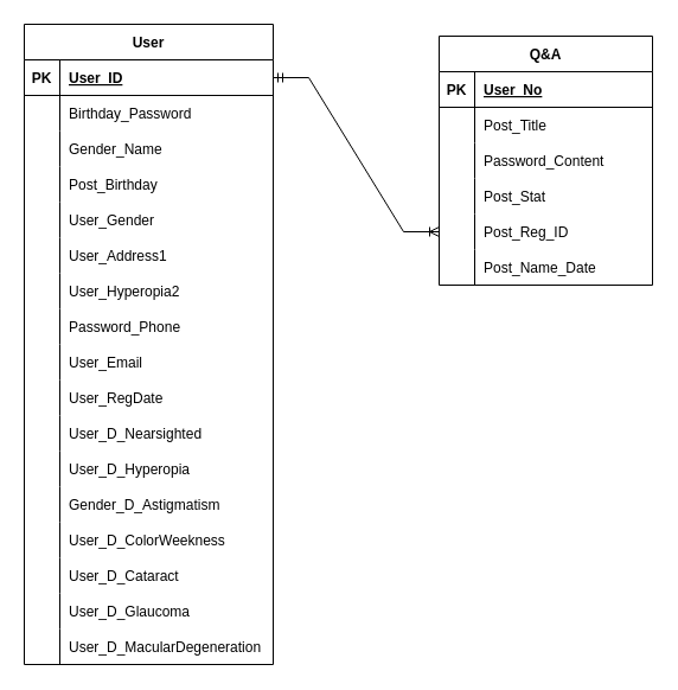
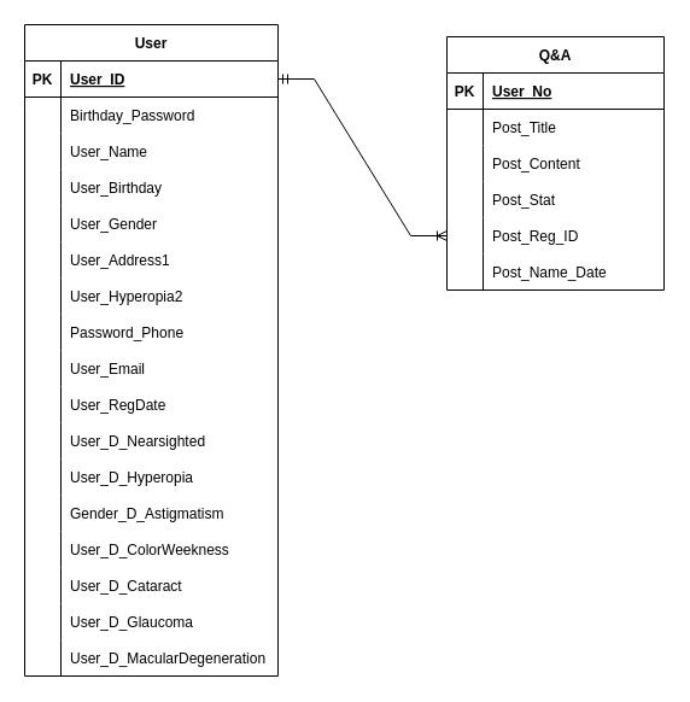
  <mxCell id="0" />
  <mxCell id="1" parent="0" />
  <mxCell id="2" value="User" style="shape=table;startSize=30;container=1;collapsible=1;childLayout=tableLayout;fixedRows=1;rowLines=0;fontStyle=1;align=center;resizeLast=1;" vertex="1" parent="1"><mxGeometry x="20" y="20" width="210" height="540" as="geometry"><mxRectangle x="40" y="-1140" width="70" height="30" as="alternateBounds" /></mxGeometry></mxCell>
  <mxCell id="3" value="" style="shape=tableRow;horizontal=0;startSize=0;swimlaneHead=0;swimlaneBody=0;fillColor=none;collapsible=0;dropTarget=0;points=[[0,0.5],[1,0.5]];portConstraint=eastwest;top=0;left=0;right=0;bottom=1;" vertex="1" parent="2"><mxGeometry y="30" width="210" height="30" as="geometry" /></mxCell>
  <mxCell id="4" value="PK" style="shape=partialRectangle;connectable=0;fillColor=none;top=0;left=0;bottom=0;right=0;fontStyle=1;overflow=hidden;" vertex="1" parent="3"><mxGeometry width="30" height="30" as="geometry"><mxRectangle width="30" height="30" as="alternateBounds" /></mxGeometry></mxCell>
  <mxCell id="5" value="User_ID" style="shape=partialRectangle;connectable=0;fillColor=none;top=0;left=0;bottom=0;right=0;align=left;spacingLeft=6;fontStyle=5;overflow=hidden;" vertex="1" parent="3"><mxGeometry x="30" width="180" height="30" as="geometry"><mxRectangle width="180" height="30" as="alternateBounds" /></mxGeometry></mxCell>
  <mxCell id="6" value="" style="shape=tableRow;horizontal=0;startSize=0;swimlaneHead=0;swimlaneBody=0;fillColor=none;collapsible=0;dropTarget=0;points=[[0,0.5],[1,0.5]];portConstraint=eastwest;top=0;left=0;right=0;bottom=0;" vertex="1" parent="2"><mxGeometry y="60" width="210" height="30" as="geometry" /></mxCell>
  <mxCell id="7" value="" style="shape=partialRectangle;connectable=0;fillColor=none;top=0;left=0;bottom=0;right=0;editable=1;overflow=hidden;" vertex="1" parent="6"><mxGeometry width="30" height="30" as="geometry"><mxRectangle width="30" height="30" as="alternateBounds" /></mxGeometry></mxCell>
  <mxCell id="8" value="Birthday_Password" style="shape=partialRectangle;connectable=0;fillColor=none;top=0;left=0;bottom=0;right=0;align=left;spacingLeft=6;overflow=hidden;" vertex="1" parent="6"><mxGeometry x="30" width="180" height="30" as="geometry"><mxRectangle width="180" height="30" as="alternateBounds" /></mxGeometry></mxCell>
  <mxCell id="9" value="" style="shape=tableRow;horizontal=0;startSize=0;swimlaneHead=0;swimlaneBody=0;fillColor=none;collapsible=0;dropTarget=0;points=[[0,0.5],[1,0.5]];portConstraint=eastwest;top=0;left=0;right=0;bottom=0;" vertex="1" parent="2"><mxGeometry y="90" width="210" height="30" as="geometry" /></mxCell>
  <mxCell id="10" value="" style="shape=partialRectangle;connectable=0;fillColor=none;top=0;left=0;bottom=0;right=0;editable=1;overflow=hidden;" vertex="1" parent="9"><mxGeometry width="30" height="30" as="geometry"><mxRectangle width="30" height="30" as="alternateBounds" /></mxGeometry></mxCell>
- <mxCell id="11" value="Gender_Name" style="shape=partialRectangle;connectable=0;fillColor=none;top=0;left=0;bottom=0;right=0;align=left;spacingLeft=6;overflow=hidden;" vertex="1" parent="9"><mxGeometry x="30" width="180" height="30" as="geometry"><mxRectangle width="180" height="30" as="alternateBounds" /></mxGeometry></mxCell>
+ <mxCell id="11" value="User_Name" style="shape=partialRectangle;connectable=0;fillColor=none;top=0;left=0;bottom=0;right=0;align=left;spacingLeft=6;overflow=hidden;" vertex="1" parent="9"><mxGeometry x="30" width="180" height="30" as="geometry"><mxRectangle width="180" height="30" as="alternateBounds" /></mxGeometry></mxCell>
  <mxCell id="12" value="" style="shape=tableRow;horizontal=0;startSize=0;swimlaneHead=0;swimlaneBody=0;fillColor=none;collapsible=0;dropTarget=0;points=[[0,0.5],[1,0.5]];portConstraint=eastwest;top=0;left=0;right=0;bottom=0;" vertex="1" parent="2"><mxGeometry y="120" width="210" height="30" as="geometry" /></mxCell>
  <mxCell id="13" value="" style="shape=partialRectangle;connectable=0;fillColor=none;top=0;left=0;bottom=0;right=0;editable=1;overflow=hidden;" vertex="1" parent="12"><mxGeometry width="30" height="30" as="geometry"><mxRectangle width="30" height="30" as="alternateBounds" /></mxGeometry></mxCell>
- <mxCell id="14" value="Post_Birthday" style="shape=partialRectangle;connectable=0;fillColor=none;top=0;left=0;bottom=0;right=0;align=left;spacingLeft=6;overflow=hidden;" vertex="1" parent="12"><mxGeometry x="30" width="180" height="30" as="geometry"><mxRectangle width="180" height="30" as="alternateBounds" /></mxGeometry></mxCell>
+ <mxCell id="14" value="User_Birthday" style="shape=partialRectangle;connectable=0;fillColor=none;top=0;left=0;bottom=0;right=0;align=left;spacingLeft=6;overflow=hidden;" vertex="1" parent="12"><mxGeometry x="30" width="180" height="30" as="geometry"><mxRectangle width="180" height="30" as="alternateBounds" /></mxGeometry></mxCell>
  <mxCell id="15" value="" style="shape=tableRow;horizontal=0;startSize=0;swimlaneHead=0;swimlaneBody=0;fillColor=none;collapsible=0;dropTarget=0;points=[[0,0.5],[1,0.5]];portConstraint=eastwest;top=0;left=0;right=0;bottom=0;" vertex="1" parent="2"><mxGeometry y="150" width="210" height="30" as="geometry" /></mxCell>
  <mxCell id="16" value="" style="shape=partialRectangle;connectable=0;fillColor=none;top=0;left=0;bottom=0;right=0;editable=1;overflow=hidden;" vertex="1" parent="15"><mxGeometry width="30" height="30" as="geometry"><mxRectangle width="30" height="30" as="alternateBounds" /></mxGeometry></mxCell>
  <mxCell id="17" value="User_Gender" style="shape=partialRectangle;connectable=0;fillColor=none;top=0;left=0;bottom=0;right=0;align=left;spacingLeft=6;overflow=hidden;" vertex="1" parent="15"><mxGeometry x="30" width="180" height="30" as="geometry"><mxRectangle width="180" height="30" as="alternateBounds" /></mxGeometry></mxCell>
  <mxCell id="18" value="" style="shape=tableRow;horizontal=0;startSize=0;swimlaneHead=0;swimlaneBody=0;fillColor=none;collapsible=0;dropTarget=0;points=[[0,0.5],[1,0.5]];portConstraint=eastwest;top=0;left=0;right=0;bottom=0;" vertex="1" parent="2"><mxGeometry y="180" width="210" height="30" as="geometry" /></mxCell>
  <mxCell id="19" value="" style="shape=partialRectangle;connectable=0;fillColor=none;top=0;left=0;bottom=0;right=0;editable=1;overflow=hidden;" vertex="1" parent="18"><mxGeometry width="30" height="30" as="geometry"><mxRectangle width="30" height="30" as="alternateBounds" /></mxGeometry></mxCell>
  <mxCell id="20" value="User_Address1" style="shape=partialRectangle;connectable=0;fillColor=none;top=0;left=0;bottom=0;right=0;align=left;spacingLeft=6;overflow=hidden;" vertex="1" parent="18"><mxGeometry x="30" width="180" height="30" as="geometry"><mxRectangle width="180" height="30" as="alternateBounds" /></mxGeometry></mxCell>
  <mxCell id="21" value="" style="shape=tableRow;horizontal=0;startSize=0;swimlaneHead=0;swimlaneBody=0;fillColor=none;collapsible=0;dropTarget=0;points=[[0,0.5],[1,0.5]];portConstraint=eastwest;top=0;left=0;right=0;bottom=0;" vertex="1" parent="2"><mxGeometry y="210" width="210" height="30" as="geometry" /></mxCell>
  <mxCell id="22" value="" style="shape=partialRectangle;connectable=0;fillColor=none;top=0;left=0;bottom=0;right=0;editable=1;overflow=hidden;" vertex="1" parent="21"><mxGeometry width="30" height="30" as="geometry"><mxRectangle width="30" height="30" as="alternateBounds" /></mxGeometry></mxCell>
  <mxCell id="23" value="User_Hyperopia2" style="shape=partialRectangle;connectable=0;fillColor=none;top=0;left=0;bottom=0;right=0;align=left;spacingLeft=6;overflow=hidden;" vertex="1" parent="21"><mxGeometry x="30" width="180" height="30" as="geometry"><mxRectangle width="180" height="30" as="alternateBounds" /></mxGeometry></mxCell>
  <mxCell id="24" value="" style="shape=tableRow;horizontal=0;startSize=0;swimlaneHead=0;swimlaneBody=0;fillColor=none;collapsible=0;dropTarget=0;points=[[0,0.5],[1,0.5]];portConstraint=eastwest;top=0;left=0;right=0;bottom=0;" vertex="1" parent="2"><mxGeometry y="240" width="210" height="30" as="geometry" /></mxCell>
  <mxCell id="25" value="" style="shape=partialRectangle;connectable=0;fillColor=none;top=0;left=0;bottom=0;right=0;editable=1;overflow=hidden;" vertex="1" parent="24"><mxGeometry width="30" height="30" as="geometry"><mxRectangle width="30" height="30" as="alternateBounds" /></mxGeometry></mxCell>
  <mxCell id="26" value="Password_Phone" style="shape=partialRectangle;connectable=0;fillColor=none;top=0;left=0;bottom=0;right=0;align=left;spacingLeft=6;overflow=hidden;" vertex="1" parent="24"><mxGeometry x="30" width="180" height="30" as="geometry"><mxRectangle width="180" height="30" as="alternateBounds" /></mxGeometry></mxCell>
  <mxCell id="27" value="" style="shape=tableRow;horizontal=0;startSize=0;swimlaneHead=0;swimlaneBody=0;fillColor=none;collapsible=0;dropTarget=0;points=[[0,0.5],[1,0.5]];portConstraint=eastwest;top=0;left=0;right=0;bottom=0;" vertex="1" parent="2"><mxGeometry y="270" width="210" height="30" as="geometry" /></mxCell>
  <mxCell id="28" value="" style="shape=partialRectangle;connectable=0;fillColor=none;top=0;left=0;bottom=0;right=0;editable=1;overflow=hidden;" vertex="1" parent="27"><mxGeometry width="30" height="30" as="geometry"><mxRectangle width="30" height="30" as="alternateBounds" /></mxGeometry></mxCell>
  <mxCell id="29" value="User_Email" style="shape=partialRectangle;connectable=0;fillColor=none;top=0;left=0;bottom=0;right=0;align=left;spacingLeft=6;overflow=hidden;" vertex="1" parent="27"><mxGeometry x="30" width="180" height="30" as="geometry"><mxRectangle width="180" height="30" as="alternateBounds" /></mxGeometry></mxCell>
  <mxCell id="30" value="" style="shape=tableRow;horizontal=0;startSize=0;swimlaneHead=0;swimlaneBody=0;fillColor=none;collapsible=0;dropTarget=0;points=[[0,0.5],[1,0.5]];portConstraint=eastwest;top=0;left=0;right=0;bottom=0;" vertex="1" parent="2"><mxGeometry y="300" width="210" height="30" as="geometry" /></mxCell>
  <mxCell id="31" value="" style="shape=partialRectangle;connectable=0;fillColor=none;top=0;left=0;bottom=0;right=0;editable=1;overflow=hidden;" vertex="1" parent="30"><mxGeometry width="30" height="30" as="geometry"><mxRectangle width="30" height="30" as="alternateBounds" /></mxGeometry></mxCell>
  <mxCell id="32" value="User_RegDate" style="shape=partialRectangle;connectable=0;fillColor=none;top=0;left=0;bottom=0;right=0;align=left;spacingLeft=6;overflow=hidden;" vertex="1" parent="30"><mxGeometry x="30" width="180" height="30" as="geometry"><mxRectangle width="180" height="30" as="alternateBounds" /></mxGeometry></mxCell>
  <mxCell id="33" value="" style="shape=tableRow;horizontal=0;startSize=0;swimlaneHead=0;swimlaneBody=0;fillColor=none;collapsible=0;dropTarget=0;points=[[0,0.5],[1,0.5]];portConstraint=eastwest;top=0;left=0;right=0;bottom=0;" vertex="1" parent="2"><mxGeometry y="330" width="210" height="30" as="geometry" /></mxCell>
  <mxCell id="34" value="" style="shape=partialRectangle;connectable=0;fillColor=none;top=0;left=0;bottom=0;right=0;editable=1;overflow=hidden;" vertex="1" parent="33"><mxGeometry width="30" height="30" as="geometry"><mxRectangle width="30" height="30" as="alternateBounds" /></mxGeometry></mxCell>
  <mxCell id="35" value="User_D_Nearsighted" style="shape=partialRectangle;connectable=0;fillColor=none;top=0;left=0;bottom=0;right=0;align=left;spacingLeft=6;overflow=hidden;" vertex="1" parent="33"><mxGeometry x="30" width="180" height="30" as="geometry"><mxRectangle width="180" height="30" as="alternateBounds" /></mxGeometry></mxCell>
  <mxCell id="36" value="" style="shape=tableRow;horizontal=0;startSize=0;swimlaneHead=0;swimlaneBody=0;fillColor=none;collapsible=0;dropTarget=0;points=[[0,0.5],[1,0.5]];portConstraint=eastwest;top=0;left=0;right=0;bottom=0;" vertex="1" parent="2"><mxGeometry y="360" width="210" height="30" as="geometry" /></mxCell>
  <mxCell id="37" value="" style="shape=partialRectangle;connectable=0;fillColor=none;top=0;left=0;bottom=0;right=0;editable=1;overflow=hidden;" vertex="1" parent="36"><mxGeometry width="30" height="30" as="geometry"><mxRectangle width="30" height="30" as="alternateBounds" /></mxGeometry></mxCell>
  <mxCell id="38" value="User_D_Hyperopia" style="shape=partialRectangle;connectable=0;fillColor=none;top=0;left=0;bottom=0;right=0;align=left;spacingLeft=6;overflow=hidden;" vertex="1" parent="36"><mxGeometry x="30" width="180" height="30" as="geometry"><mxRectangle width="180" height="30" as="alternateBounds" /></mxGeometry></mxCell>
  <mxCell id="39" value="" style="shape=tableRow;horizontal=0;startSize=0;swimlaneHead=0;swimlaneBody=0;fillColor=none;collapsible=0;dropTarget=0;points=[[0,0.5],[1,0.5]];portConstraint=eastwest;top=0;left=0;right=0;bottom=0;" vertex="1" parent="2"><mxGeometry y="390" width="210" height="30" as="geometry" /></mxCell>
  <mxCell id="40" value="" style="shape=partialRectangle;connectable=0;fillColor=none;top=0;left=0;bottom=0;right=0;editable=1;overflow=hidden;" vertex="1" parent="39"><mxGeometry width="30" height="30" as="geometry"><mxRectangle width="30" height="30" as="alternateBounds" /></mxGeometry></mxCell>
  <mxCell id="41" value="Gender_D_Astigmatism" style="shape=partialRectangle;connectable=0;fillColor=none;top=0;left=0;bottom=0;right=0;align=left;spacingLeft=6;overflow=hidden;" vertex="1" parent="39"><mxGeometry x="30" width="180" height="30" as="geometry"><mxRectangle width="180" height="30" as="alternateBounds" /></mxGeometry></mxCell>
  <mxCell id="42" value="" style="shape=tableRow;horizontal=0;startSize=0;swimlaneHead=0;swimlaneBody=0;fillColor=none;collapsible=0;dropTarget=0;points=[[0,0.5],[1,0.5]];portConstraint=eastwest;top=0;left=0;right=0;bottom=0;" vertex="1" parent="2"><mxGeometry y="420" width="210" height="30" as="geometry" /></mxCell>
  <mxCell id="43" value="" style="shape=partialRectangle;connectable=0;fillColor=none;top=0;left=0;bottom=0;right=0;editable=1;overflow=hidden;" vertex="1" parent="42"><mxGeometry width="30" height="30" as="geometry"><mxRectangle width="30" height="30" as="alternateBounds" /></mxGeometry></mxCell>
  <mxCell id="44" value="User_D_ColorWeekness" style="shape=partialRectangle;connectable=0;fillColor=none;top=0;left=0;bottom=0;right=0;align=left;spacingLeft=6;overflow=hidden;" vertex="1" parent="42"><mxGeometry x="30" width="180" height="30" as="geometry"><mxRectangle width="180" height="30" as="alternateBounds" /></mxGeometry></mxCell>
  <mxCell id="45" value="" style="shape=tableRow;horizontal=0;startSize=0;swimlaneHead=0;swimlaneBody=0;fillColor=none;collapsible=0;dropTarget=0;points=[[0,0.5],[1,0.5]];portConstraint=eastwest;top=0;left=0;right=0;bottom=0;" vertex="1" parent="2"><mxGeometry y="450" width="210" height="30" as="geometry" /></mxCell>
  <mxCell id="46" value="" style="shape=partialRectangle;connectable=0;fillColor=none;top=0;left=0;bottom=0;right=0;editable=1;overflow=hidden;" vertex="1" parent="45"><mxGeometry width="30" height="30" as="geometry"><mxRectangle width="30" height="30" as="alternateBounds" /></mxGeometry></mxCell>
  <mxCell id="47" value="User_D_Cataract" style="shape=partialRectangle;connectable=0;fillColor=none;top=0;left=0;bottom=0;right=0;align=left;spacingLeft=6;overflow=hidden;" vertex="1" parent="45"><mxGeometry x="30" width="180" height="30" as="geometry"><mxRectangle width="180" height="30" as="alternateBounds" /></mxGeometry></mxCell>
  <mxCell id="48" value="" style="shape=tableRow;horizontal=0;startSize=0;swimlaneHead=0;swimlaneBody=0;fillColor=none;collapsible=0;dropTarget=0;points=[[0,0.5],[1,0.5]];portConstraint=eastwest;top=0;left=0;right=0;bottom=0;" vertex="1" parent="2"><mxGeometry y="480" width="210" height="30" as="geometry" /></mxCell>
  <mxCell id="49" value="" style="shape=partialRectangle;connectable=0;fillColor=none;top=0;left=0;bottom=0;right=0;editable=1;overflow=hidden;" vertex="1" parent="48"><mxGeometry width="30" height="30" as="geometry"><mxRectangle width="30" height="30" as="alternateBounds" /></mxGeometry></mxCell>
  <mxCell id="50" value="User_D_Glaucoma" style="shape=partialRectangle;connectable=0;fillColor=none;top=0;left=0;bottom=0;right=0;align=left;spacingLeft=6;overflow=hidden;" vertex="1" parent="48"><mxGeometry x="30" width="180" height="30" as="geometry"><mxRectangle width="180" height="30" as="alternateBounds" /></mxGeometry></mxCell>
  <mxCell id="51" value="" style="shape=tableRow;horizontal=0;startSize=0;swimlaneHead=0;swimlaneBody=0;fillColor=none;collapsible=0;dropTarget=0;points=[[0,0.5],[1,0.5]];portConstraint=eastwest;top=0;left=0;right=0;bottom=0;" vertex="1" parent="2"><mxGeometry y="510" width="210" height="30" as="geometry" /></mxCell>
  <mxCell id="52" value="" style="shape=partialRectangle;connectable=0;fillColor=none;top=0;left=0;bottom=0;right=0;editable=1;overflow=hidden;" vertex="1" parent="51"><mxGeometry width="30" height="30" as="geometry"><mxRectangle width="30" height="30" as="alternateBounds" /></mxGeometry></mxCell>
  <mxCell id="53" value="User_D_MacularDegeneration" style="shape=partialRectangle;connectable=0;fillColor=none;top=0;left=0;bottom=0;right=0;align=left;spacingLeft=6;overflow=hidden;" vertex="1" parent="51"><mxGeometry x="30" width="180" height="30" as="geometry"><mxRectangle width="180" height="30" as="alternateBounds" /></mxGeometry></mxCell>
  <mxCell id="54" value="Q&amp;A" style="shape=table;startSize=30;container=1;collapsible=1;childLayout=tableLayout;fixedRows=1;rowLines=0;fontStyle=1;align=center;resizeLast=1;" vertex="1" parent="1"><mxGeometry x="370" y="30" width="180" height="210" as="geometry" /></mxCell>
  <mxCell id="55" value="" style="shape=tableRow;horizontal=0;startSize=0;swimlaneHead=0;swimlaneBody=0;fillColor=none;collapsible=0;dropTarget=0;points=[[0,0.5],[1,0.5]];portConstraint=eastwest;top=0;left=0;right=0;bottom=1;" vertex="1" parent="54"><mxGeometry y="30" width="180" height="30" as="geometry" /></mxCell>
  <mxCell id="56" value="PK" style="shape=partialRectangle;connectable=0;fillColor=none;top=0;left=0;bottom=0;right=0;fontStyle=1;overflow=hidden;" vertex="1" parent="55"><mxGeometry width="30" height="30" as="geometry"><mxRectangle width="30" height="30" as="alternateBounds" /></mxGeometry></mxCell>
  <mxCell id="57" value="User_No" style="shape=partialRectangle;connectable=0;fillColor=none;top=0;left=0;bottom=0;right=0;align=left;spacingLeft=6;fontStyle=5;overflow=hidden;" vertex="1" parent="55"><mxGeometry x="30" width="150" height="30" as="geometry"><mxRectangle width="150" height="30" as="alternateBounds" /></mxGeometry></mxCell>
  <mxCell id="58" value="" style="shape=tableRow;horizontal=0;startSize=0;swimlaneHead=0;swimlaneBody=0;fillColor=none;collapsible=0;dropTarget=0;points=[[0,0.5],[1,0.5]];portConstraint=eastwest;top=0;left=0;right=0;bottom=0;" vertex="1" parent="54"><mxGeometry y="60" width="180" height="30" as="geometry" /></mxCell>
  <mxCell id="59" value="" style="shape=partialRectangle;connectable=0;fillColor=none;top=0;left=0;bottom=0;right=0;editable=1;overflow=hidden;" vertex="1" parent="58"><mxGeometry width="30" height="30" as="geometry"><mxRectangle width="30" height="30" as="alternateBounds" /></mxGeometry></mxCell>
  <mxCell id="60" value="Post_Title" style="shape=partialRectangle;connectable=0;fillColor=none;top=0;left=0;bottom=0;right=0;align=left;spacingLeft=6;overflow=hidden;" vertex="1" parent="58"><mxGeometry x="30" width="150" height="30" as="geometry"><mxRectangle width="150" height="30" as="alternateBounds" /></mxGeometry></mxCell>
  <mxCell id="61" value="" style="shape=tableRow;horizontal=0;startSize=0;swimlaneHead=0;swimlaneBody=0;fillColor=none;collapsible=0;dropTarget=0;points=[[0,0.5],[1,0.5]];portConstraint=eastwest;top=0;left=0;right=0;bottom=0;" vertex="1" parent="54"><mxGeometry y="90" width="180" height="30" as="geometry" /></mxCell>
  <mxCell id="62" value="" style="shape=partialRectangle;connectable=0;fillColor=none;top=0;left=0;bottom=0;right=0;editable=1;overflow=hidden;" vertex="1" parent="61"><mxGeometry width="30" height="30" as="geometry"><mxRectangle width="30" height="30" as="alternateBounds" /></mxGeometry></mxCell>
- <mxCell id="63" value="Password_Content" style="shape=partialRectangle;connectable=0;fillColor=none;top=0;left=0;bottom=0;right=0;align=left;spacingLeft=6;overflow=hidden;" vertex="1" parent="61"><mxGeometry x="30" width="150" height="30" as="geometry"><mxRectangle width="150" height="30" as="alternateBounds" /></mxGeometry></mxCell>
+ <mxCell id="63" value="Post_Content" style="shape=partialRectangle;connectable=0;fillColor=none;top=0;left=0;bottom=0;right=0;align=left;spacingLeft=6;overflow=hidden;" vertex="1" parent="61"><mxGeometry x="30" width="150" height="30" as="geometry"><mxRectangle width="150" height="30" as="alternateBounds" /></mxGeometry></mxCell>
  <mxCell id="64" value="" style="shape=tableRow;horizontal=0;startSize=0;swimlaneHead=0;swimlaneBody=0;fillColor=none;collapsible=0;dropTarget=0;points=[[0,0.5],[1,0.5]];portConstraint=eastwest;top=0;left=0;right=0;bottom=0;" vertex="1" parent="54"><mxGeometry y="120" width="180" height="30" as="geometry" /></mxCell>
  <mxCell id="65" value="" style="shape=partialRectangle;connectable=0;fillColor=none;top=0;left=0;bottom=0;right=0;editable=1;overflow=hidden;" vertex="1" parent="64"><mxGeometry width="30" height="30" as="geometry"><mxRectangle width="30" height="30" as="alternateBounds" /></mxGeometry></mxCell>
  <mxCell id="66" value="Post_Stat" style="shape=partialRectangle;connectable=0;fillColor=none;top=0;left=0;bottom=0;right=0;align=left;spacingLeft=6;overflow=hidden;" vertex="1" parent="64"><mxGeometry x="30" width="150" height="30" as="geometry"><mxRectangle width="150" height="30" as="alternateBounds" /></mxGeometry></mxCell>
  <mxCell id="67" value="" style="shape=tableRow;horizontal=0;startSize=0;swimlaneHead=0;swimlaneBody=0;fillColor=none;collapsible=0;dropTarget=0;points=[[0,0.5],[1,0.5]];portConstraint=eastwest;top=0;left=0;right=0;bottom=0;" vertex="1" parent="54"><mxGeometry y="150" width="180" height="30" as="geometry" /></mxCell>
  <mxCell id="68" value="" style="shape=partialRectangle;connectable=0;fillColor=none;top=0;left=0;bottom=0;right=0;editable=1;overflow=hidden;" vertex="1" parent="67"><mxGeometry width="30" height="30" as="geometry"><mxRectangle width="30" height="30" as="alternateBounds" /></mxGeometry></mxCell>
  <mxCell id="69" value="Post_Reg_ID" style="shape=partialRectangle;connectable=0;fillColor=none;top=0;left=0;bottom=0;right=0;align=left;spacingLeft=6;overflow=hidden;" vertex="1" parent="67"><mxGeometry x="30" width="150" height="30" as="geometry"><mxRectangle width="150" height="30" as="alternateBounds" /></mxGeometry></mxCell>
  <mxCell id="70" value="" style="shape=tableRow;horizontal=0;startSize=0;swimlaneHead=0;swimlaneBody=0;fillColor=none;collapsible=0;dropTarget=0;points=[[0,0.5],[1,0.5]];portConstraint=eastwest;top=0;left=0;right=0;bottom=0;" vertex="1" parent="54"><mxGeometry y="180" width="180" height="30" as="geometry" /></mxCell>
  <mxCell id="71" value="" style="shape=partialRectangle;connectable=0;fillColor=none;top=0;left=0;bottom=0;right=0;editable=1;overflow=hidden;" vertex="1" parent="70"><mxGeometry width="30" height="30" as="geometry"><mxRectangle width="30" height="30" as="alternateBounds" /></mxGeometry></mxCell>
  <mxCell id="72" value="Post_Name_Date" style="shape=partialRectangle;connectable=0;fillColor=none;top=0;left=0;bottom=0;right=0;align=left;spacingLeft=6;overflow=hidden;" vertex="1" parent="70"><mxGeometry x="30" width="150" height="30" as="geometry"><mxRectangle width="150" height="30" as="alternateBounds" /></mxGeometry></mxCell>
  <mxCell id="73" value="" style="edgeStyle=entityRelationEdgeStyle;fontSize=12;html=1;endArrow=ERoneToMany;startArrow=ERmandOne;rounded=0;exitX=1;exitY=0.5;exitDx=0;exitDy=0;" edge="1" parent="1" source="3" target="67"><mxGeometry width="100" height="100" relative="1" as="geometry"><mxPoint x="230" y="70" as="sourcePoint" /><mxPoint x="330" y="-30" as="targetPoint" /></mxGeometry></mxCell>
